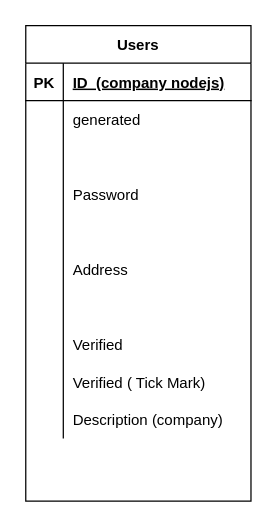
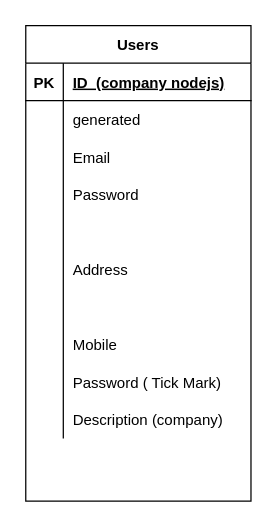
  <mxCell id="0" />
  <mxCell id="1" parent="0" />
  <mxCell id="2" value="Users" style="shape=table;startSize=30;container=1;collapsible=1;childLayout=tableLayout;fixedRows=1;rowLines=0;fontStyle=1;align=center;resizeLast=1;" parent="1" vertex="1"><mxGeometry x="20" y="20" width="180" height="380" as="geometry" /></mxCell>
  <mxCell id="3" value="" style="shape=partialRectangle;collapsible=0;dropTarget=0;pointerEvents=0;fillColor=none;top=0;left=0;bottom=1;right=0;points=[[0,0.5],[1,0.5]];portConstraint=eastwest;" parent="2" vertex="1"><mxGeometry y="30" width="180" height="30" as="geometry" /></mxCell>
  <mxCell id="4" value="PK" style="shape=partialRectangle;connectable=0;fillColor=none;top=0;left=0;bottom=0;right=0;fontStyle=1;overflow=hidden;" parent="3" vertex="1"><mxGeometry width="30" height="30" as="geometry" /></mxCell>
  <mxCell id="5" value="ID  (company nodejs)" style="shape=partialRectangle;connectable=0;fillColor=none;top=0;left=0;bottom=0;right=0;align=left;spacingLeft=6;fontStyle=5;overflow=hidden;" parent="3" vertex="1"><mxGeometry x="30" width="150" height="30" as="geometry" /></mxCell>
  <mxCell id="6" value="" style="shape=partialRectangle;collapsible=0;dropTarget=0;pointerEvents=0;fillColor=none;top=0;left=0;bottom=0;right=0;points=[[0,0.5],[1,0.5]];portConstraint=eastwest;" parent="2" vertex="1"><mxGeometry y="60" width="180" height="30" as="geometry" /></mxCell>
  <mxCell id="7" value="" style="shape=partialRectangle;connectable=0;fillColor=none;top=0;left=0;bottom=0;right=0;editable=1;overflow=hidden;" parent="6" vertex="1"><mxGeometry width="30" height="30" as="geometry" /></mxCell>
  <mxCell id="8" value="generated" style="shape=partialRectangle;connectable=0;fillColor=none;top=0;left=0;bottom=0;right=0;align=left;spacingLeft=6;overflow=hidden;" parent="6" vertex="1"><mxGeometry x="30" width="150" height="30" as="geometry" /></mxCell>
  <mxCell id="9" value="" style="shape=partialRectangle;collapsible=0;dropTarget=0;pointerEvents=0;fillColor=none;top=0;left=0;bottom=0;right=0;points=[[0,0.5],[1,0.5]];portConstraint=eastwest;" parent="2" vertex="1"><mxGeometry y="90" width="180" height="30" as="geometry" /></mxCell>
  <mxCell id="10" value="" style="shape=partialRectangle;connectable=0;fillColor=none;top=0;left=0;bottom=0;right=0;editable=1;overflow=hidden;" parent="9" vertex="1"><mxGeometry width="30" height="30" as="geometry" /></mxCell>
+ <mxCell id="11" value="Email" style="shape=partialRectangle;connectable=0;fillColor=none;top=0;left=0;bottom=0;right=0;align=left;spacingLeft=6;overflow=hidden;" parent="9" vertex="1"><mxGeometry x="30" width="150" height="30" as="geometry" /></mxCell>
  <mxCell id="12" value="" style="shape=partialRectangle;collapsible=0;dropTarget=0;pointerEvents=0;fillColor=none;top=0;left=0;bottom=0;right=0;points=[[0,0.5],[1,0.5]];portConstraint=eastwest;" parent="2" vertex="1"><mxGeometry y="120" width="180" height="30" as="geometry" /></mxCell>
  <mxCell id="13" value="" style="shape=partialRectangle;connectable=0;fillColor=none;top=0;left=0;bottom=0;right=0;editable=1;overflow=hidden;" parent="12" vertex="1"><mxGeometry width="30" height="30" as="geometry" /></mxCell>
  <mxCell id="14" value="Password" style="shape=partialRectangle;connectable=0;fillColor=none;top=0;left=0;bottom=0;right=0;align=left;spacingLeft=6;overflow=hidden;" parent="12" vertex="1"><mxGeometry x="30" width="150" height="30" as="geometry" /></mxCell>
  <mxCell id="15" value="" style="shape=partialRectangle;collapsible=0;dropTarget=0;pointerEvents=0;fillColor=none;top=0;left=0;bottom=0;right=0;points=[[0,0.5],[1,0.5]];portConstraint=eastwest;" parent="2" vertex="1"><mxGeometry y="150" width="180" height="30" as="geometry" /></mxCell>
  <mxCell id="16" value="" style="shape=partialRectangle;connectable=0;fillColor=none;top=0;left=0;bottom=0;right=0;editable=1;overflow=hidden;" parent="15" vertex="1"><mxGeometry width="30" height="30" as="geometry" /></mxCell>
  <mxCell id="17" value="" style="shape=partialRectangle;collapsible=0;dropTarget=0;pointerEvents=0;fillColor=none;top=0;left=0;bottom=0;right=0;points=[[0,0.5],[1,0.5]];portConstraint=eastwest;" parent="2" vertex="1"><mxGeometry y="180" width="180" height="30" as="geometry" /></mxCell>
  <mxCell id="18" value="" style="shape=partialRectangle;connectable=0;fillColor=none;top=0;left=0;bottom=0;right=0;editable=1;overflow=hidden;" parent="17" vertex="1"><mxGeometry width="30" height="30" as="geometry" /></mxCell>
  <mxCell id="19" value="Address" style="shape=partialRectangle;connectable=0;fillColor=none;top=0;left=0;bottom=0;right=0;align=left;spacingLeft=6;overflow=hidden;" parent="17" vertex="1"><mxGeometry x="30" width="150" height="30" as="geometry" /></mxCell>
  <mxCell id="20" value="" style="shape=partialRectangle;collapsible=0;dropTarget=0;pointerEvents=0;fillColor=none;top=0;left=0;bottom=0;right=0;points=[[0,0.5],[1,0.5]];portConstraint=eastwest;" parent="2" vertex="1"><mxGeometry y="210" width="180" height="30" as="geometry" /></mxCell>
  <mxCell id="21" value="" style="shape=partialRectangle;connectable=0;fillColor=none;top=0;left=0;bottom=0;right=0;editable=1;overflow=hidden;" parent="20" vertex="1"><mxGeometry width="30" height="30" as="geometry" /></mxCell>
  <mxCell id="22" value="" style="shape=partialRectangle;collapsible=0;dropTarget=0;pointerEvents=0;fillColor=none;top=0;left=0;bottom=0;right=0;points=[[0,0.5],[1,0.5]];portConstraint=eastwest;" parent="2" vertex="1"><mxGeometry y="240" width="180" height="30" as="geometry" /></mxCell>
  <mxCell id="23" value="" style="shape=partialRectangle;connectable=0;fillColor=none;top=0;left=0;bottom=0;right=0;editable=1;overflow=hidden;" parent="22" vertex="1"><mxGeometry width="30" height="30" as="geometry" /></mxCell>
- <mxCell id="24" value="Verified" style="shape=partialRectangle;connectable=0;fillColor=none;top=0;left=0;bottom=0;right=0;align=left;spacingLeft=6;overflow=hidden;" parent="22" vertex="1"><mxGeometry x="30" width="150" height="30" as="geometry" /></mxCell>
+ <mxCell id="24" value="Mobile" style="shape=partialRectangle;connectable=0;fillColor=none;top=0;left=0;bottom=0;right=0;align=left;spacingLeft=6;overflow=hidden;" parent="22" vertex="1"><mxGeometry x="30" width="150" height="30" as="geometry" /></mxCell>
  <mxCell id="25" value="" style="shape=partialRectangle;collapsible=0;dropTarget=0;pointerEvents=0;fillColor=none;top=0;left=0;bottom=0;right=0;points=[[0,0.5],[1,0.5]];portConstraint=eastwest;" parent="2" vertex="1"><mxGeometry y="270" width="180" height="30" as="geometry" /></mxCell>
  <mxCell id="26" value="" style="shape=partialRectangle;connectable=0;fillColor=none;top=0;left=0;bottom=0;right=0;editable=1;overflow=hidden;" parent="25" vertex="1"><mxGeometry width="30" height="30" as="geometry" /></mxCell>
- <mxCell id="27" value="Verified ( Tick Mark)" style="shape=partialRectangle;connectable=0;fillColor=none;top=0;left=0;bottom=0;right=0;align=left;spacingLeft=6;overflow=hidden;" parent="25" vertex="1"><mxGeometry x="30" width="150" height="30" as="geometry" /></mxCell>
+ <mxCell id="27" value="Password ( Tick Mark)" style="shape=partialRectangle;connectable=0;fillColor=none;top=0;left=0;bottom=0;right=0;align=left;spacingLeft=6;overflow=hidden;" parent="25" vertex="1"><mxGeometry x="30" width="150" height="30" as="geometry" /></mxCell>
  <mxCell id="28" value="" style="shape=partialRectangle;collapsible=0;dropTarget=0;pointerEvents=0;fillColor=none;top=0;left=0;bottom=0;right=0;points=[[0,0.5],[1,0.5]];portConstraint=eastwest;" parent="2" vertex="1"><mxGeometry y="300" width="180" height="30" as="geometry" /></mxCell>
  <mxCell id="29" value="" style="shape=partialRectangle;connectable=0;fillColor=none;top=0;left=0;bottom=0;right=0;editable=1;overflow=hidden;" parent="28" vertex="1"><mxGeometry width="30" height="30" as="geometry" /></mxCell>
  <mxCell id="30" value="Description (company)" style="shape=partialRectangle;connectable=0;fillColor=none;top=0;left=0;bottom=0;right=0;align=left;spacingLeft=6;overflow=hidden;" parent="28" vertex="1"><mxGeometry x="30" width="150" height="30" as="geometry" /></mxCell>
  <mxCell id="31" value="" style="shape=partialRectangle;collapsible=0;dropTarget=0;pointerEvents=0;fillColor=none;top=0;left=0;bottom=0;right=0;points=[[0,0.5],[1,0.5]];portConstraint=eastwest;" parent="2" vertex="1"><mxGeometry y="330" width="180" height="30" as="geometry" /></mxCell>
  <mxCell id="32" value="" style="shape=partialRectangle;connectable=0;fillColor=none;top=0;left=0;bottom=0;right=0;editable=1;overflow=hidden;" parent="31" vertex="1"><mxGeometry width="30" height="30" as="geometry" /></mxCell>
